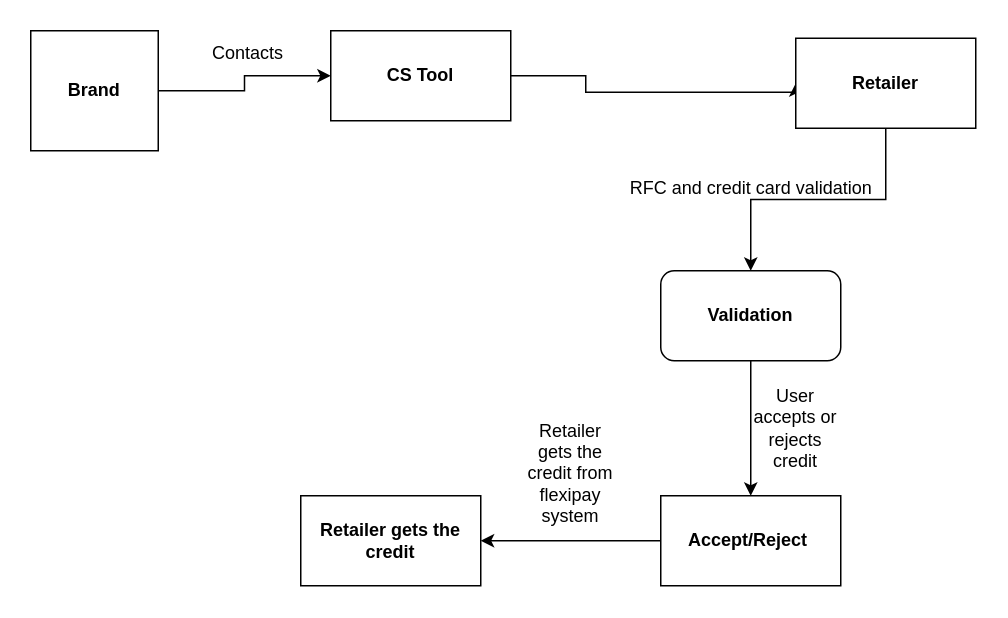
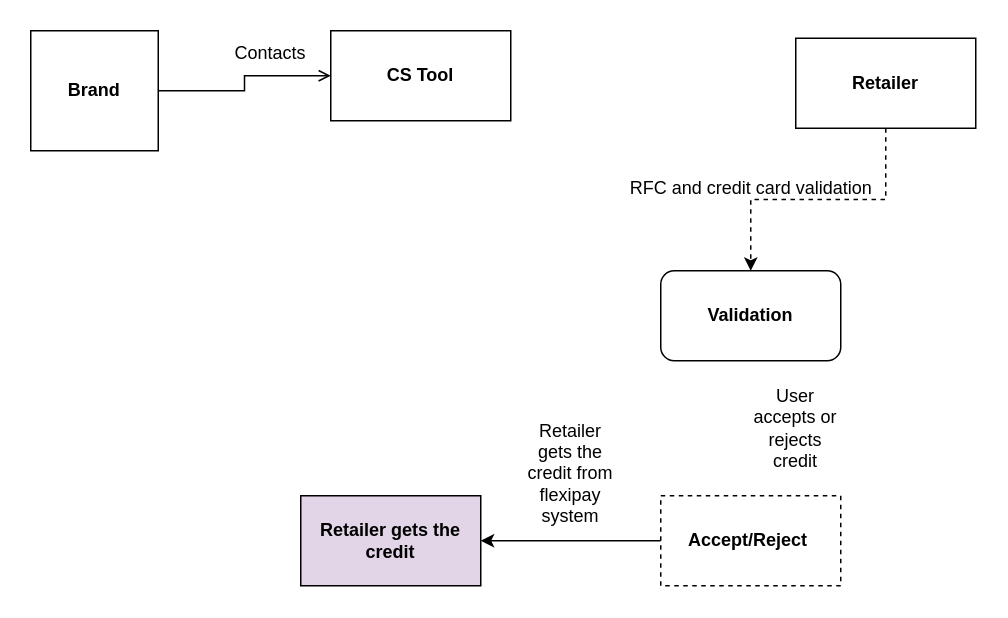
  <mxCell id="0" />
  <mxCell id="1" parent="0" />
- <mxCell id="2" style="edgeStyle=orthogonalEdgeStyle;rounded=0;orthogonalLoop=1;jettySize=auto;html=1;exitX=1;exitY=0.5;exitDx=0;exitDy=0;entryX=0;entryY=0.5;entryDx=0;entryDy=0;" edge="1" parent="1" source="3" target="5"><mxGeometry relative="1" as="geometry"><mxPoint x="440" y="60" as="targetPoint" /><Array as="points"><mxPoint x="390" y="50" /><mxPoint x="390" y="61" /></Array></mxGeometry></mxCell>
  <mxCell id="3" value="&lt;b&gt;CS Tool&lt;/b&gt;" style="rounded=0;whiteSpace=wrap;html=1;" parent="1" vertex="1"><mxGeometry x="220" y="20" width="120" height="60" as="geometry" /></mxCell>
- <mxCell id="4" style="edgeStyle=orthogonalEdgeStyle;rounded=0;orthogonalLoop=1;jettySize=auto;html=1;entryX=0.5;entryY=0;entryDx=0;entryDy=0;" edge="1" parent="1" source="5" target="10"><mxGeometry relative="1" as="geometry" /></mxCell>
+ <mxCell id="4" style="edgeStyle=orthogonalEdgeStyle;rounded=0;orthogonalLoop=1;jettySize=auto;html=1;entryX=0.5;entryY=0;entryDx=0;entryDy=0;dashed=1;" edge="1" parent="1" source="5" target="10"><mxGeometry relative="1" as="geometry" /></mxCell>
  <mxCell id="5" value="&lt;b&gt;Retailer&lt;/b&gt;" style="rounded=0;whiteSpace=wrap;html=1;" vertex="1" parent="1"><mxGeometry x="530" y="25" width="120" height="60" as="geometry" /></mxCell>
- <mxCell id="6" style="edgeStyle=orthogonalEdgeStyle;rounded=0;orthogonalLoop=1;jettySize=auto;html=1;entryX=0;entryY=0.5;entryDx=0;entryDy=0;" edge="1" parent="1" source="7" target="3"><mxGeometry relative="1" as="geometry" /></mxCell>
+ <mxCell id="6" style="edgeStyle=orthogonalEdgeStyle;rounded=0;orthogonalLoop=1;jettySize=auto;html=1;entryX=0;entryY=0.5;entryDx=0;entryDy=0;endArrow=open;" edge="1" parent="1" source="7" target="3"><mxGeometry relative="1" as="geometry" /></mxCell>
  <mxCell id="7" value="&lt;b&gt;Brand&lt;/b&gt;" style="rounded=0;whiteSpace=wrap;html=1;" vertex="1" parent="1"><mxGeometry x="20" y="20" width="85" height="80" as="geometry" /></mxCell>
- <mxCell id="8" value="Contacts" style="text;html=1;strokeColor=none;fillColor=none;align=center;verticalAlign=middle;whiteSpace=wrap;rounded=0;" vertex="1" parent="1"><mxGeometry x="135" y="20" width="60" height="30" as="geometry" /></mxCell>
- <mxCell id="9" style="edgeStyle=orthogonalEdgeStyle;rounded=0;orthogonalLoop=1;jettySize=auto;html=1;exitX=0.5;exitY=1;exitDx=0;exitDy=0;" edge="1" parent="1" source="10" target="13"><mxGeometry relative="1" as="geometry" /></mxCell>
+ <mxCell id="8" value="Contacts" style="text;html=1;strokeColor=none;fillColor=none;align=center;verticalAlign=middle;whiteSpace=wrap;rounded=0;" vertex="1" parent="1"><mxGeometry x="150" y="20" width="60" height="30" as="geometry" /></mxCell>
  <mxCell id="10" value="&lt;b&gt;Validation&lt;/b&gt;" style="whiteSpace=wrap;html=1;rounded=1;" vertex="1" parent="1"><mxGeometry x="440" y="180" width="120" height="60" as="geometry" /></mxCell>
  <mxCell id="11" value="RFC and credit card validation" style="text;html=1;align=center;verticalAlign=middle;resizable=0;points=[];autosize=1;strokeColor=none;fillColor=none;" vertex="1" parent="1"><mxGeometry x="410" y="110" width="180" height="30" as="geometry" /></mxCell>
  <mxCell id="12" style="edgeStyle=orthogonalEdgeStyle;rounded=0;orthogonalLoop=1;jettySize=auto;html=1;exitX=0;exitY=0.5;exitDx=0;exitDy=0;" edge="1" parent="1" source="13"><mxGeometry relative="1" as="geometry"><mxPoint x="320" y="360" as="targetPoint" /></mxGeometry></mxCell>
- <mxCell id="13" value="&lt;b&gt;Accept/Reject&amp;nbsp;&lt;/b&gt;" style="rounded=0;whiteSpace=wrap;html=1;" vertex="1" parent="1"><mxGeometry x="440" y="330" width="120" height="60" as="geometry" /></mxCell>
+ <mxCell id="13" value="&lt;b&gt;Accept/Reject&amp;nbsp;&lt;/b&gt;" style="rounded=0;whiteSpace=wrap;html=1;dashed=1;" vertex="1" parent="1"><mxGeometry x="440" y="330" width="120" height="60" as="geometry" /></mxCell>
  <mxCell id="14" value="User accepts or rejects credit" style="text;html=1;strokeColor=none;fillColor=none;align=center;verticalAlign=middle;whiteSpace=wrap;rounded=0;" vertex="1" parent="1"><mxGeometry x="500" y="270" width="60" height="30" as="geometry" /></mxCell>
- <mxCell id="15" value="Retailer gets the credit" style="rounded=0;whiteSpace=wrap;html=1;fontStyle=1" vertex="1" parent="1"><mxGeometry x="200" y="330" width="120" height="60" as="geometry" /></mxCell>
+ <mxCell id="15" value="Retailer gets the credit" style="rounded=0;whiteSpace=wrap;html=1;fontStyle=1;fillColor=#e1d5e7;" vertex="1" parent="1"><mxGeometry x="200" y="330" width="120" height="60" as="geometry" /></mxCell>
  <mxCell id="16" value="Retailer gets the credit from flexipay system" style="text;html=1;strokeColor=none;fillColor=none;align=center;verticalAlign=middle;whiteSpace=wrap;rounded=0;" vertex="1" parent="1"><mxGeometry x="350" y="300" width="60" height="30" as="geometry" /></mxCell>
